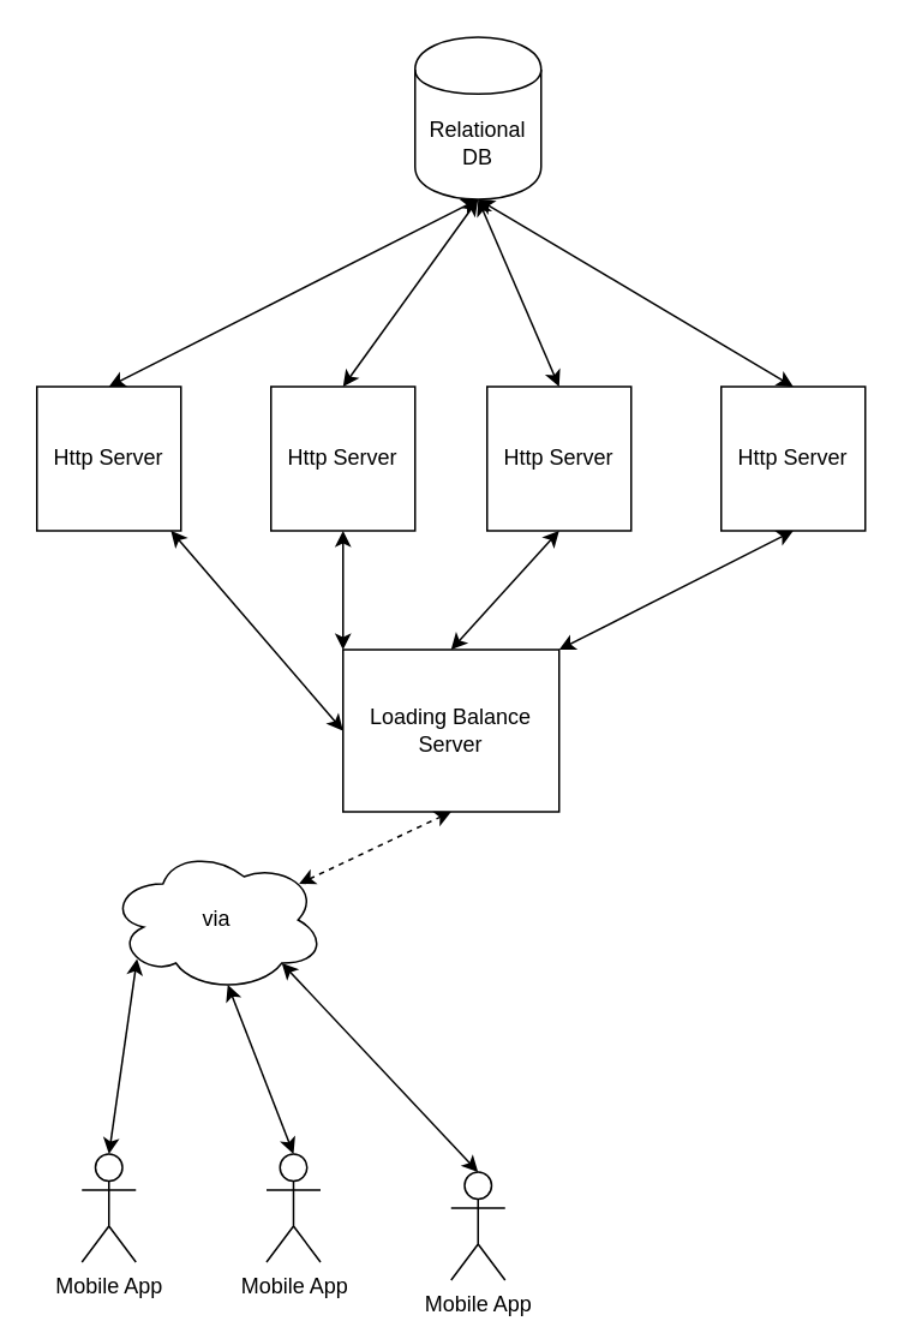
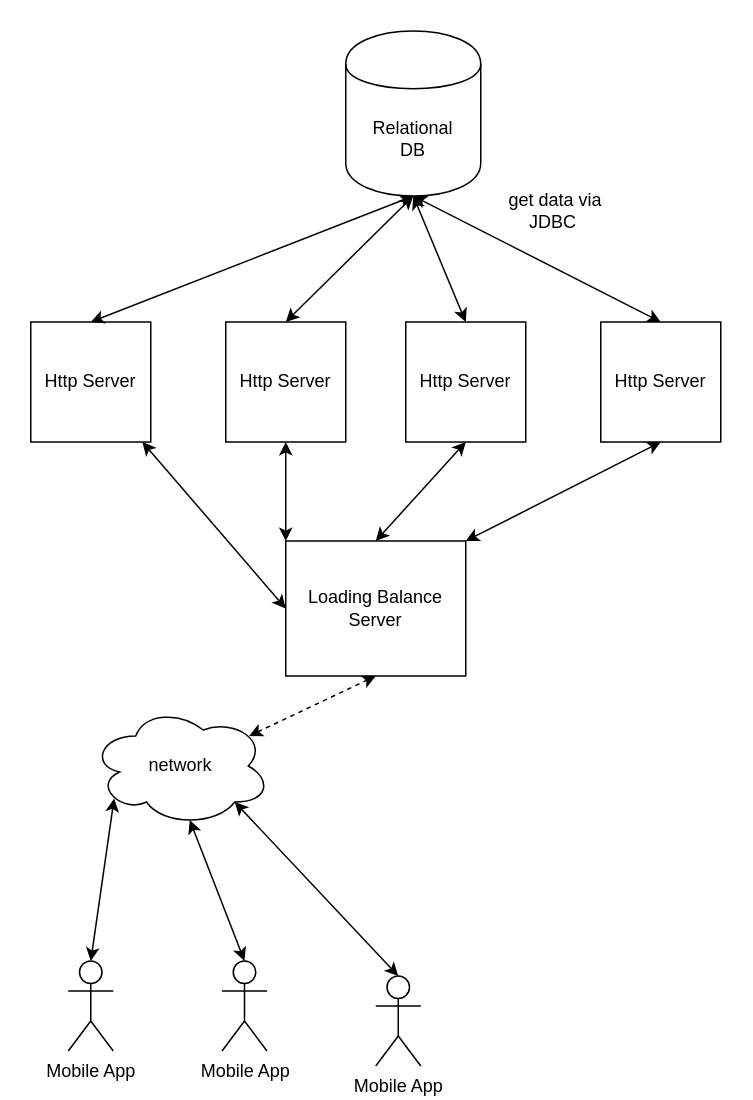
  <mxCell id="0" />
  <mxCell id="1" parent="0" />
  <mxCell id="2" value="Http Server" style="whiteSpace=wrap;html=1;aspect=fixed;" vertex="1" parent="1"><mxGeometry x="150" y="214" width="80" height="80" as="geometry" /></mxCell>
  <mxCell id="3" value="Http Server" style="whiteSpace=wrap;html=1;aspect=fixed;" vertex="1" parent="1"><mxGeometry x="20" y="214" width="80" height="80" as="geometry" /></mxCell>
  <mxCell id="4" value="Http Server" style="whiteSpace=wrap;html=1;aspect=fixed;" vertex="1" parent="1"><mxGeometry x="270" y="214" width="80" height="80" as="geometry" /></mxCell>
  <mxCell id="5" value="Http Server" style="whiteSpace=wrap;html=1;aspect=fixed;" vertex="1" parent="1"><mxGeometry x="400" y="214" width="80" height="80" as="geometry" /></mxCell>
  <mxCell id="6" value="Loading Balance&lt;br&gt;Server&lt;br&gt;" style="whiteSpace=wrap;html=1;rounded=0;" vertex="1" parent="1"><mxGeometry x="190" y="360" width="120" height="90" as="geometry" /></mxCell>
- <mxCell id="7" value="via" style="ellipse;shape=cloud;whiteSpace=wrap;html=1;" vertex="1" parent="1"><mxGeometry x="60" y="470" width="120" height="80" as="geometry" /></mxCell>
+ <mxCell id="7" value="network" style="ellipse;shape=cloud;whiteSpace=wrap;html=1;" vertex="1" parent="1"><mxGeometry x="60" y="470" width="120" height="80" as="geometry" /></mxCell>
  <mxCell id="8" value="" style="endArrow=classic;startArrow=classic;html=1;entryX=0.5;entryY=1;entryDx=0;entryDy=0;exitX=0.88;exitY=0.25;exitDx=0;exitDy=0;exitPerimeter=0;dashed=1;" edge="1" parent="1" source="7" target="6"><mxGeometry width="50" height="50" relative="1" as="geometry"><mxPoint x="200" y="470" as="sourcePoint" /><mxPoint x="280" y="470" as="targetPoint" /></mxGeometry></mxCell>
  <mxCell id="9" value="" style="endArrow=classic;startArrow=classic;html=1;exitX=0;exitY=0.5;exitDx=0;exitDy=0;" edge="1" parent="1" source="6" target="3"><mxGeometry width="50" height="50" relative="1" as="geometry"><mxPoint x="60" y="380" as="sourcePoint" /><mxPoint x="110" y="330" as="targetPoint" /></mxGeometry></mxCell>
  <mxCell id="10" value="" style="endArrow=classic;startArrow=classic;html=1;entryX=0.5;entryY=1;entryDx=0;entryDy=0;exitX=0;exitY=0;exitDx=0;exitDy=0;" edge="1" parent="1" source="6" target="2"><mxGeometry width="50" height="50" relative="1" as="geometry"><mxPoint x="70" y="420" as="sourcePoint" /><mxPoint x="120" y="370" as="targetPoint" /></mxGeometry></mxCell>
  <mxCell id="11" value="" style="endArrow=classic;startArrow=classic;html=1;entryX=0.5;entryY=1;entryDx=0;entryDy=0;exitX=0.5;exitY=0;exitDx=0;exitDy=0;" edge="1" parent="1" source="6" target="4"><mxGeometry width="50" height="50" relative="1" as="geometry"><mxPoint x="80" y="430" as="sourcePoint" /><mxPoint x="130" y="380" as="targetPoint" /></mxGeometry></mxCell>
  <mxCell id="12" value="" style="endArrow=classic;startArrow=classic;html=1;entryX=0.5;entryY=1;entryDx=0;entryDy=0;exitX=1;exitY=0;exitDx=0;exitDy=0;" edge="1" parent="1" source="6" target="5"><mxGeometry width="50" height="50" relative="1" as="geometry"><mxPoint x="90" y="440" as="sourcePoint" /><mxPoint x="140" y="390" as="targetPoint" /></mxGeometry></mxCell>
- <mxCell id="13" value="Relational&lt;br&gt;DB&lt;br&gt;" style="shape=cylinder;whiteSpace=wrap;html=1;boundedLbl=1;backgroundOutline=1;" vertex="1" parent="1"><mxGeometry x="230" y="20" width="70" height="90" as="geometry" /></mxCell>
+ <mxCell id="13" value="Relational&lt;br&gt;DB&lt;br&gt;" style="shape=cylinder;whiteSpace=wrap;html=1;boundedLbl=1;backgroundOutline=1;" vertex="1" parent="1"><mxGeometry x="230" y="20" width="90" height="110" as="geometry" /></mxCell>
  <mxCell id="14" value="" style="endArrow=classic;startArrow=classic;html=1;exitX=0.5;exitY=0;exitDx=0;exitDy=0;entryX=0.5;entryY=1;entryDx=0;entryDy=0;" edge="1" parent="1" source="3" target="13"><mxGeometry width="50" height="50" relative="1" as="geometry"><mxPoint x="70" y="180" as="sourcePoint" /><mxPoint x="120" y="130" as="targetPoint" /></mxGeometry></mxCell>
  <mxCell id="15" value="" style="endArrow=classic;startArrow=classic;html=1;exitX=0.5;exitY=0;exitDx=0;exitDy=0;entryX=0.5;entryY=1;entryDx=0;entryDy=0;" edge="1" parent="1" source="2" target="13"><mxGeometry width="50" height="50" relative="1" as="geometry"><mxPoint x="283" y="187" as="sourcePoint" /><mxPoint x="333" y="137" as="targetPoint" /></mxGeometry></mxCell>
  <mxCell id="16" value="" style="endArrow=classic;startArrow=classic;html=1;exitX=0.5;exitY=0;exitDx=0;exitDy=0;entryX=0.5;entryY=1;entryDx=0;entryDy=0;" edge="1" parent="1" source="4" target="13"><mxGeometry width="50" height="50" relative="1" as="geometry"><mxPoint x="283" y="187" as="sourcePoint" /><mxPoint x="333" y="137" as="targetPoint" /></mxGeometry></mxCell>
  <mxCell id="17" value="" style="endArrow=classic;startArrow=classic;html=1;exitX=0.5;exitY=0;exitDx=0;exitDy=0;entryX=0.5;entryY=1;entryDx=0;entryDy=0;" edge="1" parent="1" source="5" target="13"><mxGeometry width="50" height="50" relative="1" as="geometry"><mxPoint x="415" y="200" as="sourcePoint" /><mxPoint x="465" y="150" as="targetPoint" /></mxGeometry></mxCell>
+ <mxCell id="18" value="get data via JDBC&amp;nbsp;" style="text;html=1;strokeColor=none;fillColor=none;align=center;verticalAlign=middle;whiteSpace=wrap;rounded=0;" vertex="1" parent="1"><mxGeometry x="330" y="110" width="80" height="60" as="geometry" /></mxCell>
  <mxCell id="19" value="Mobile App" style="shape=umlActor;verticalLabelPosition=bottom;labelBackgroundColor=#ffffff;verticalAlign=top;html=1;outlineConnect=0;" vertex="1" parent="1"><mxGeometry x="45" y="640" width="30" height="60" as="geometry" /></mxCell>
  <mxCell id="20" value="Mobile App" style="shape=umlActor;verticalLabelPosition=bottom;labelBackgroundColor=#ffffff;verticalAlign=top;html=1;outlineConnect=0;" vertex="1" parent="1"><mxGeometry x="147.5" y="640" width="30" height="60" as="geometry" /></mxCell>
  <mxCell id="21" value="Mobile App" style="shape=umlActor;verticalLabelPosition=bottom;labelBackgroundColor=#ffffff;verticalAlign=top;html=1;outlineConnect=0;" vertex="1" parent="1"><mxGeometry x="250" y="650" width="30" height="60" as="geometry" /></mxCell>
  <mxCell id="22" value="" style="endArrow=classic;startArrow=classic;html=1;exitX=0.5;exitY=0;exitDx=0;exitDy=0;exitPerimeter=0;entryX=0.13;entryY=0.77;entryDx=0;entryDy=0;entryPerimeter=0;" edge="1" parent="1" source="19" target="7"><mxGeometry width="50" height="50" relative="1" as="geometry"><mxPoint x="80" y="610" as="sourcePoint" /><mxPoint x="130" y="560" as="targetPoint" /></mxGeometry></mxCell>
  <mxCell id="23" value="" style="endArrow=classic;startArrow=classic;html=1;exitX=0.5;exitY=0;exitDx=0;exitDy=0;exitPerimeter=0;entryX=0.55;entryY=0.95;entryDx=0;entryDy=0;entryPerimeter=0;" edge="1" parent="1" source="20" target="7"><mxGeometry width="50" height="50" relative="1" as="geometry"><mxPoint x="90" y="620" as="sourcePoint" /><mxPoint x="140" y="570" as="targetPoint" /></mxGeometry></mxCell>
  <mxCell id="24" value="" style="endArrow=classic;startArrow=classic;html=1;exitX=0.5;exitY=0;exitDx=0;exitDy=0;exitPerimeter=0;entryX=0.8;entryY=0.8;entryDx=0;entryDy=0;entryPerimeter=0;" edge="1" parent="1" source="21" target="7"><mxGeometry width="50" height="50" relative="1" as="geometry"><mxPoint x="100" y="630" as="sourcePoint" /><mxPoint x="150" y="580" as="targetPoint" /></mxGeometry></mxCell>
